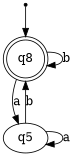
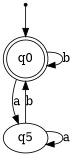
  digraph {
    inic [shape=point]
-   q0 [shape=doublecircle label=q8]
+   q0 [shape=doublecircle]
    n3 [label=q5]
    inic -> q0
    q0 -> q0 [label=b]
    q0 -> n3 [label=a]
    n3 -> q0 [label=b]
    n3 -> n3 [label=a]
  }
